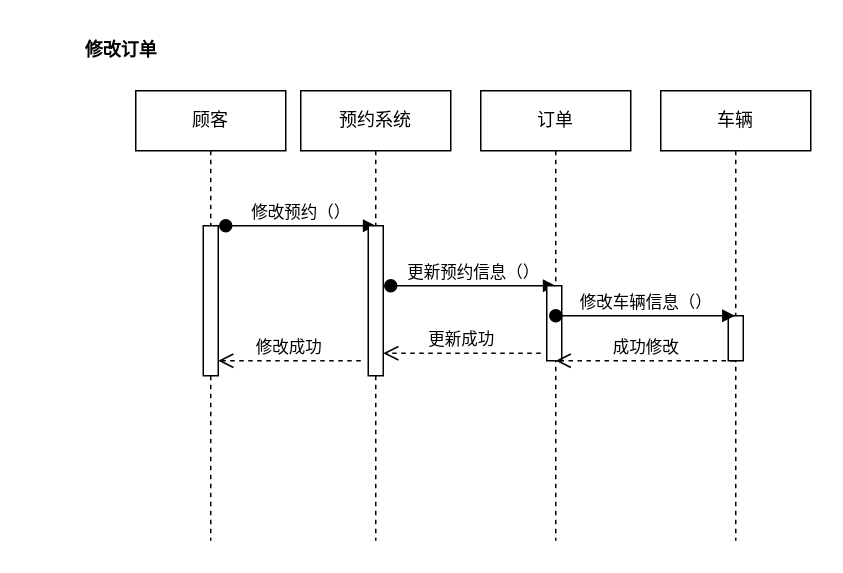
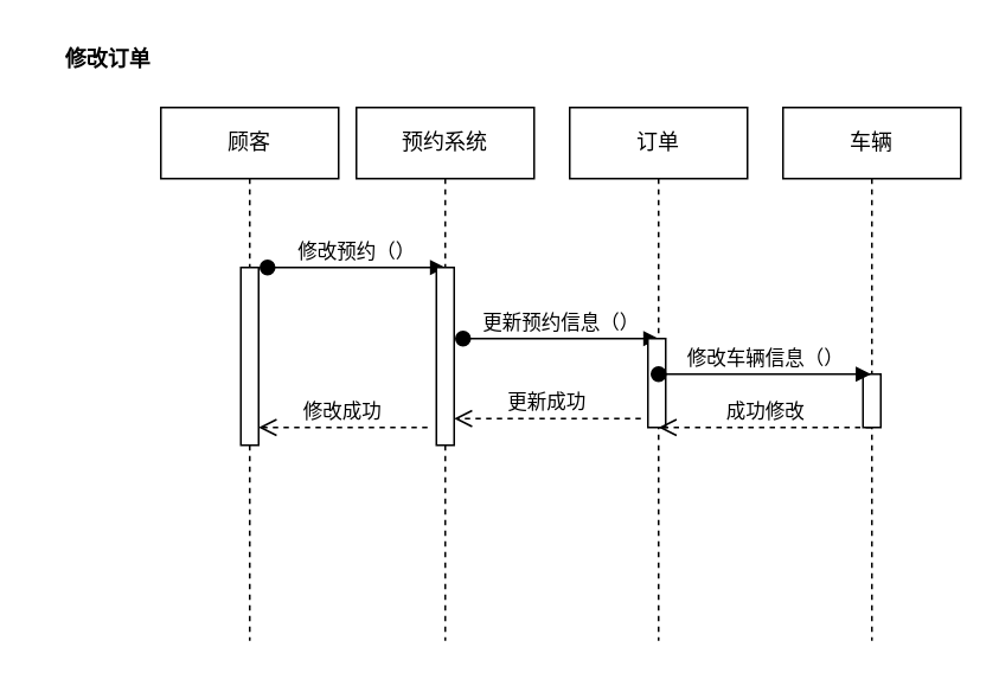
  <mxCell id="0" />
  <mxCell id="1" parent="0" />
  <mxCell id="2" value="顾客" style="shape=umlLifeline;perimeter=lifelinePerimeter;whiteSpace=wrap;html=1;container=1;dropTarget=0;collapsible=0;recursiveResize=0;outlineConnect=0;portConstraint=eastwest;newEdgeStyle={&quot;curved&quot;:0,&quot;rounded&quot;:0};" vertex="1" parent="1"><mxGeometry x="90" y="60" width="100" height="300" as="geometry" /></mxCell>
  <mxCell id="3" value="" style="html=1;points=[[0,0,0,0,5],[0,1,0,0,-5],[1,0,0,0,5],[1,1,0,0,-5]];perimeter=orthogonalPerimeter;outlineConnect=0;targetShapes=umlLifeline;portConstraint=eastwest;newEdgeStyle={&quot;curved&quot;:0,&quot;rounded&quot;:0};" vertex="1" parent="2"><mxGeometry x="45" y="90" width="10" height="100" as="geometry" /></mxCell>
  <mxCell id="4" value="修改预约（）" style="html=1;verticalAlign=bottom;startArrow=oval;startFill=1;endArrow=block;startSize=8;curved=0;rounded=0;" edge="1" parent="1"><mxGeometry width="60" relative="1" as="geometry"><mxPoint x="150" y="150" as="sourcePoint" /><mxPoint x="250" y="150" as="targetPoint" /></mxGeometry></mxCell>
  <mxCell id="5" value="预约系统" style="shape=umlLifeline;perimeter=lifelinePerimeter;whiteSpace=wrap;html=1;container=1;dropTarget=0;collapsible=0;recursiveResize=0;outlineConnect=0;portConstraint=eastwest;newEdgeStyle={&quot;curved&quot;:0,&quot;rounded&quot;:0};" vertex="1" parent="1"><mxGeometry x="200" y="60" width="100" height="300" as="geometry" /></mxCell>
  <mxCell id="6" value="" style="html=1;points=[[0,0,0,0,5],[0,1,0,0,-5],[1,0,0,0,5],[1,1,0,0,-5]];perimeter=orthogonalPerimeter;outlineConnect=0;targetShapes=umlLifeline;portConstraint=eastwest;newEdgeStyle={&quot;curved&quot;:0,&quot;rounded&quot;:0};" vertex="1" parent="5"><mxGeometry x="45" y="90" width="10" height="100" as="geometry" /></mxCell>
  <mxCell id="7" value="更新预约信息（）" style="html=1;verticalAlign=bottom;startArrow=oval;startFill=1;endArrow=block;startSize=8;curved=0;rounded=0;" edge="1" parent="1"><mxGeometry width="60" relative="1" as="geometry"><mxPoint x="260" y="190" as="sourcePoint" /><mxPoint x="370" y="190" as="targetPoint" /></mxGeometry></mxCell>
  <mxCell id="8" value="订单" style="shape=umlLifeline;perimeter=lifelinePerimeter;whiteSpace=wrap;html=1;container=1;dropTarget=0;collapsible=0;recursiveResize=0;outlineConnect=0;portConstraint=eastwest;newEdgeStyle={&quot;curved&quot;:0,&quot;rounded&quot;:0};" vertex="1" parent="1"><mxGeometry x="320" y="60" width="100" height="300" as="geometry" /></mxCell>
  <mxCell id="9" value="" style="html=1;points=[[0,0,0,0,5],[0,1,0,0,-5],[1,0,0,0,5],[1,1,0,0,-5]];perimeter=orthogonalPerimeter;outlineConnect=0;targetShapes=umlLifeline;portConstraint=eastwest;newEdgeStyle={&quot;curved&quot;:0,&quot;rounded&quot;:0};" vertex="1" parent="8"><mxGeometry x="44" y="130" width="10" height="50" as="geometry" /></mxCell>
  <mxCell id="10" value="更新成功" style="html=1;verticalAlign=bottom;endArrow=open;dashed=1;endSize=8;curved=0;rounded=0;" edge="1" parent="1" target="6"><mxGeometry relative="1" as="geometry"><mxPoint x="360" y="235" as="sourcePoint" /><mxPoint x="260" y="240" as="targetPoint" /></mxGeometry></mxCell>
  <mxCell id="11" value="修改成功" style="html=1;verticalAlign=bottom;endArrow=open;dashed=1;endSize=8;curved=0;rounded=0;" edge="1" parent="1" target="3"><mxGeometry relative="1" as="geometry"><mxPoint x="240" y="240" as="sourcePoint" /><mxPoint x="150" y="250" as="targetPoint" /></mxGeometry></mxCell>
- <mxCell id="12" value="修改订单" style="text;align=center;fontStyle=1;verticalAlign=middle;spacingLeft=3;spacingRight=3;strokeColor=none;rotatable=0;points=[[0,0.5],[1,0.5]];portConstraint=eastwest;html=1;" vertex="1" parent="1"><mxGeometry x="40" y="20" width="80" height="26" as="geometry" /></mxCell>
+ <mxCell id="12" value="修改订单" style="text;align=center;fontStyle=1;verticalAlign=middle;spacingLeft=3;spacingRight=3;strokeColor=none;rotatable=0;points=[[0,0.5],[1,0.5]];portConstraint=eastwest;html=1;" vertex="1" parent="1"><mxGeometry x="20" y="20" width="80" height="26" as="geometry" /></mxCell>
  <mxCell id="13" value="车辆" style="shape=umlLifeline;perimeter=lifelinePerimeter;whiteSpace=wrap;html=1;container=1;dropTarget=0;collapsible=0;recursiveResize=0;outlineConnect=0;portConstraint=eastwest;newEdgeStyle={&quot;curved&quot;:0,&quot;rounded&quot;:0};" vertex="1" parent="1"><mxGeometry x="440" y="60" width="100" height="300" as="geometry" /></mxCell>
  <mxCell id="14" value="" style="html=1;points=[[0,0,0,0,5],[0,1,0,0,-5],[1,0,0,0,5],[1,1,0,0,-5]];perimeter=orthogonalPerimeter;outlineConnect=0;targetShapes=umlLifeline;portConstraint=eastwest;newEdgeStyle={&quot;curved&quot;:0,&quot;rounded&quot;:0};" vertex="1" parent="13"><mxGeometry x="45" y="150" width="10" height="30" as="geometry" /></mxCell>
  <mxCell id="15" value="修改车辆信息（）" style="html=1;verticalAlign=bottom;startArrow=oval;startFill=1;endArrow=block;startSize=8;curved=0;rounded=0;" edge="1" parent="1" target="13"><mxGeometry width="60" relative="1" as="geometry"><mxPoint x="370" y="210" as="sourcePoint" /><mxPoint x="430" y="210" as="targetPoint" /></mxGeometry></mxCell>
  <mxCell id="16" value="成功修改" style="html=1;verticalAlign=bottom;endArrow=open;dashed=1;endSize=8;curved=0;rounded=0;" edge="1" parent="1" source="13"><mxGeometry relative="1" as="geometry"><mxPoint x="450" y="240" as="sourcePoint" /><mxPoint x="370" y="240" as="targetPoint" /></mxGeometry></mxCell>
